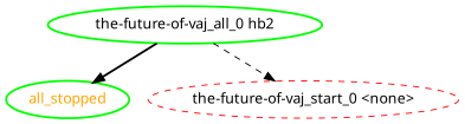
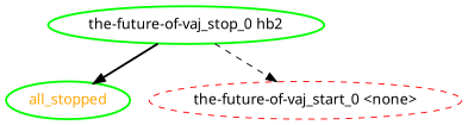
  digraph {
    fontname="Noto Sans"
    node [color=green fontcolor=black style=bold fontname="Noto Sans"]
    edge [fontname="Noto Sans"]
    all_stopped [fontcolor=orange]
    "the-future-of-vaj_start_0 <none>" [color=red style=dashed]
-   "the-future-of-vaj_stop_0 hb2" [label="the-future-of-vaj_all_0 hb2"]
+   "the-future-of-vaj_stop_0 hb2"
    "the-future-of-vaj_stop_0 hb2" -> all_stopped [style=bold]
    "the-future-of-vaj_stop_0 hb2" -> "the-future-of-vaj_start_0 <none>" [style=dashed]
  }
